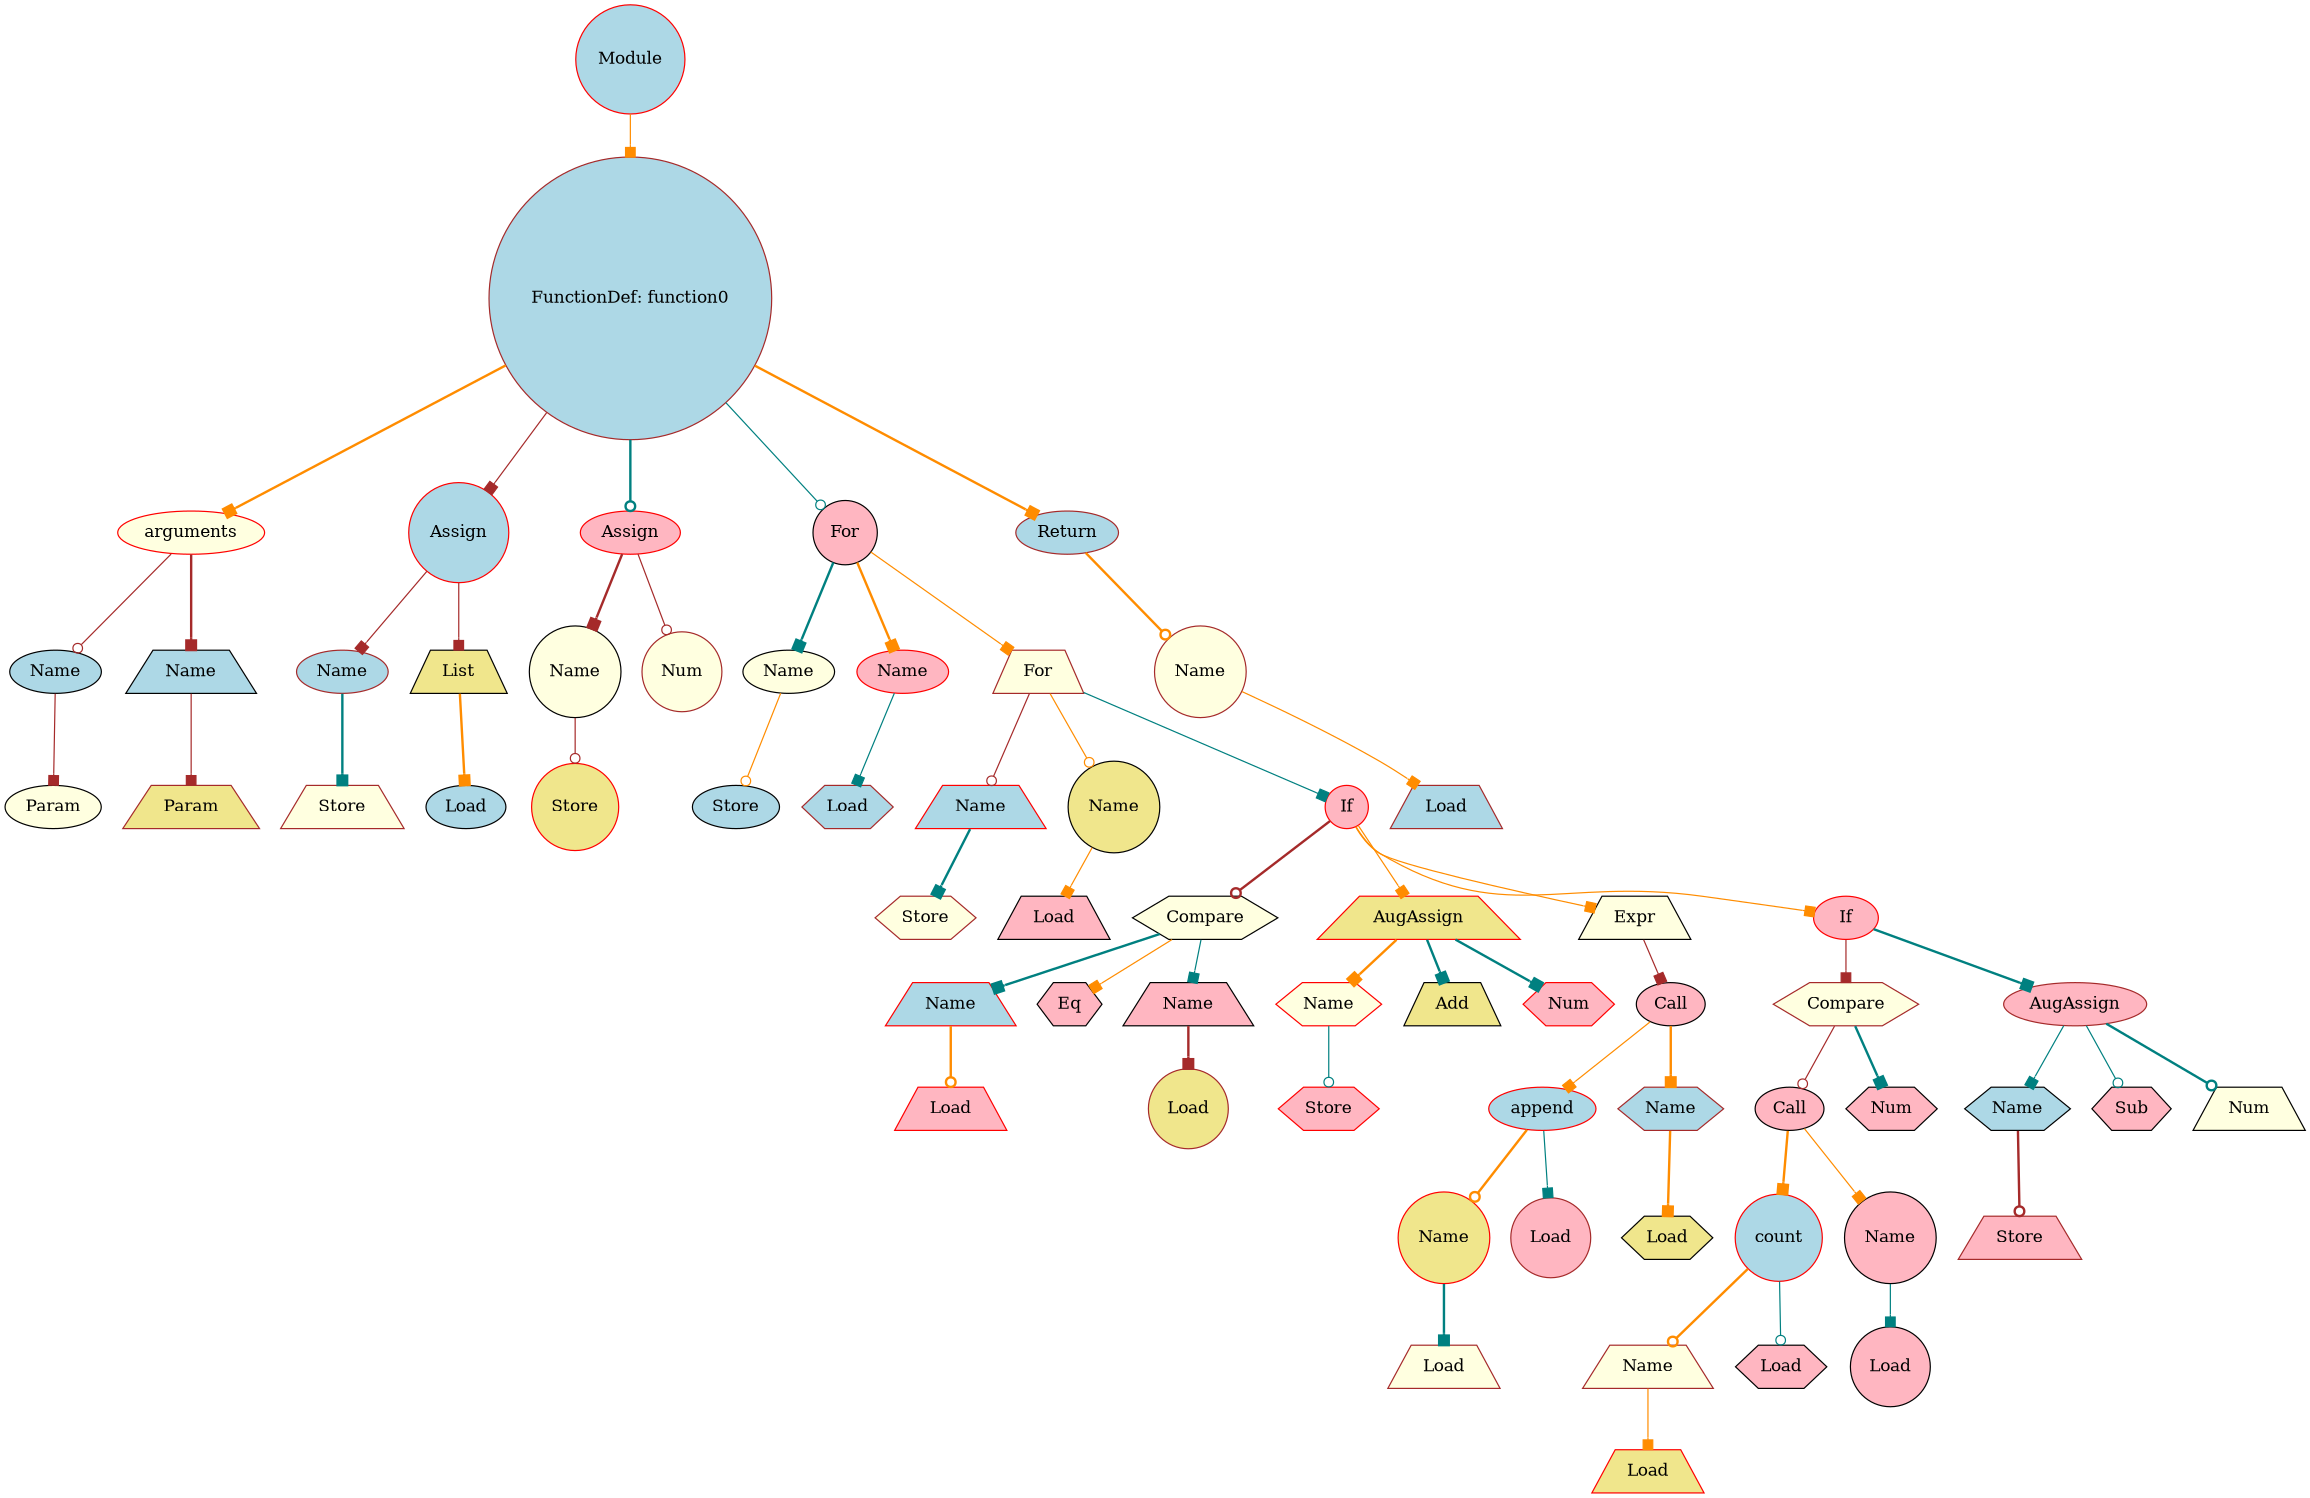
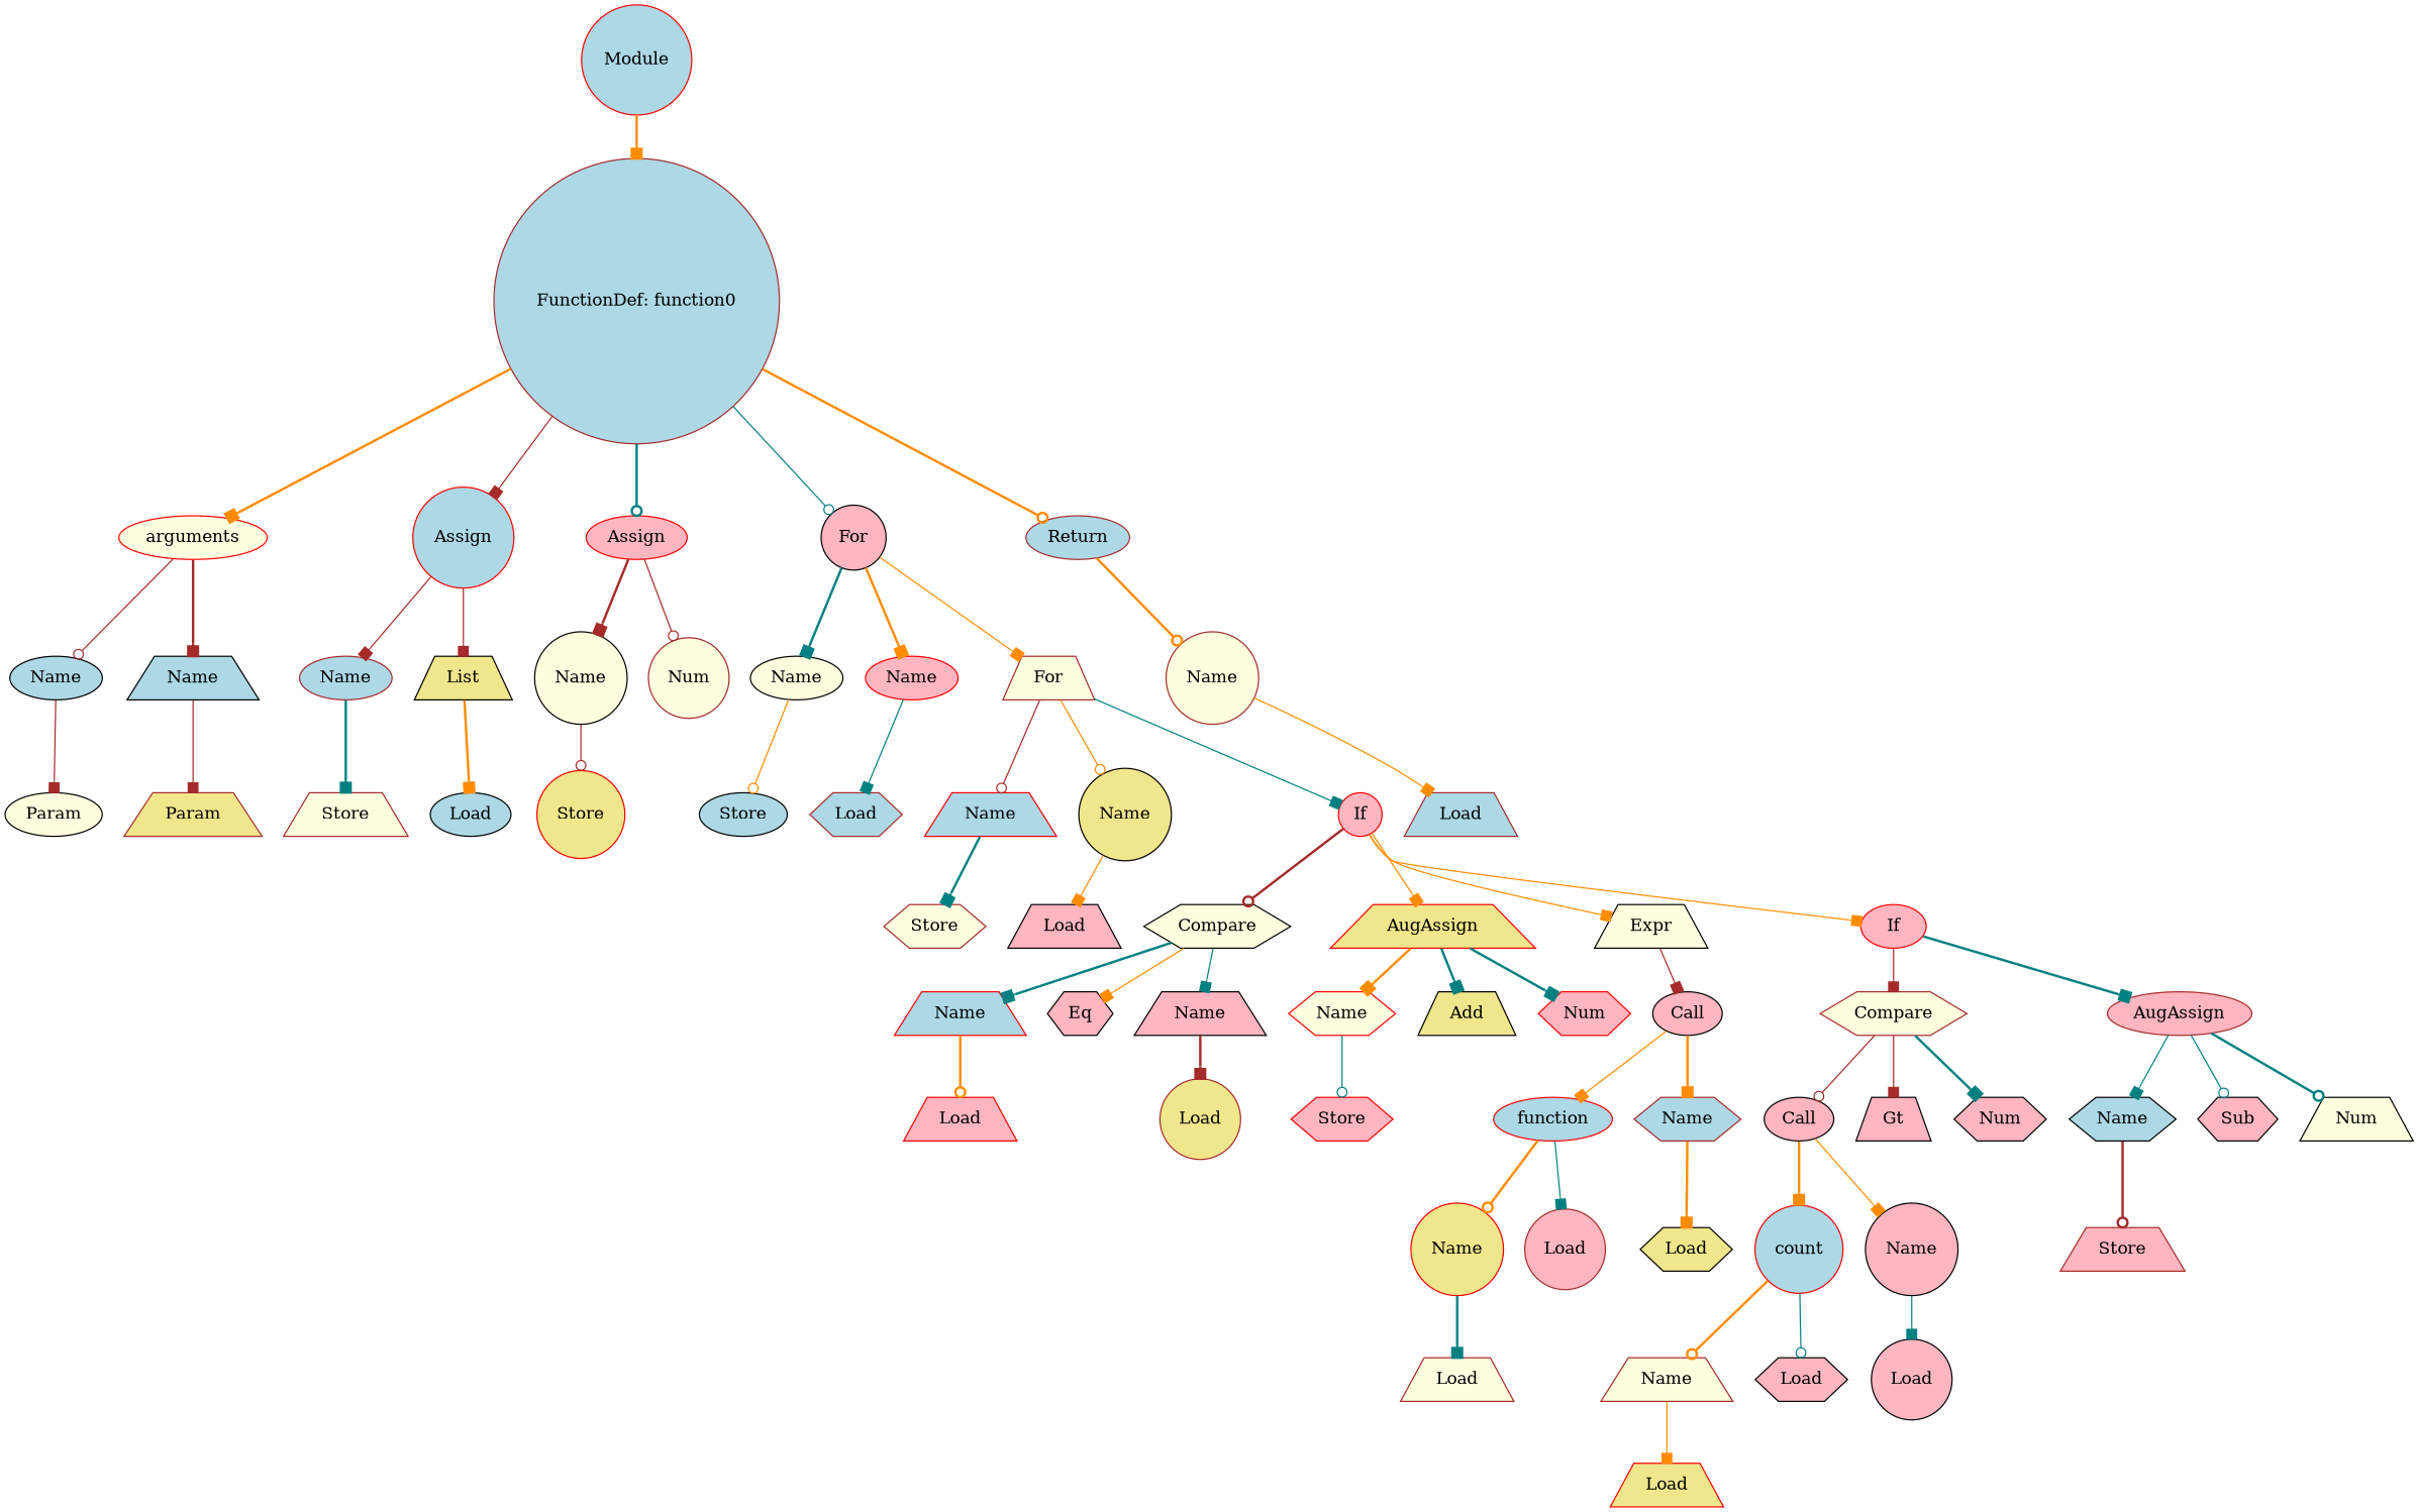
  digraph {
    node [color=black fillcolor=lightpink shape=trapezium style=filled]
    edge [arrowhead=box color=darkorange style=solid]
    n1 [color=red fillcolor=lightblue label=Module shape=circle]
    n2 [color=brown fillcolor=lightblue label="FunctionDef: function0" shape=circle]
    n3 [color=red fillcolor=lightyellow label=arguments shape=ellipse]
    n4 [color=red fillcolor=lightblue label=Assign shape=circle]
    n5 [color=red label=Assign shape=ellipse]
    n6 [label=For shape=circle]
    n7 [color=brown fillcolor=lightblue label=Return shape=ellipse]
    n8 [fillcolor=lightblue label=Name shape=ellipse]
    n9 [fillcolor=lightblue label=Name]
    n10 [color=brown fillcolor=lightblue label=Name shape=ellipse]
    n11 [fillcolor=khaki label=List]
    n12 [fillcolor=lightyellow label=Name shape=circle]
    n13 [color=brown fillcolor=lightyellow label=Num shape=circle]
    n14 [fillcolor=lightyellow label=Name shape=ellipse]
    n15 [color=red label=Name shape=ellipse]
    n16 [color=brown fillcolor=lightyellow label=For]
    n17 [color=brown fillcolor=lightyellow label=Name shape=circle]
    n18 [fillcolor=lightyellow label=Param shape=ellipse]
    n19 [color=brown fillcolor=khaki label=Param]
    n20 [color=brown fillcolor=lightyellow label=Store]
    n21 [fillcolor=lightblue label=Load shape=ellipse]
    n22 [color=red fillcolor=khaki label=Store shape=circle]
    n23 [fillcolor=lightblue label=Store shape=ellipse]
    n24 [color=brown fillcolor=lightblue label=Load shape=hexagon]
    n25 [color=red fillcolor=lightblue label=Name]
    n26 [fillcolor=khaki label=Name shape=circle]
    n27 [color=red label=If shape=circle]
    n28 [color=brown fillcolor=lightblue label=Load]
    n29 [color=brown fillcolor=lightyellow label=Store shape=hexagon]
    n30 [label=Load]
    n31 [fillcolor=lightyellow label=Compare shape=hexagon]
    n32 [color=red fillcolor=khaki label=AugAssign]
    n33 [fillcolor=lightyellow label=Expr]
    n34 [color=red label=If shape=ellipse]
    n35 [color=red fillcolor=lightblue label=Name]
    n36 [label=Eq shape=hexagon]
    n37 [label=Name]
    n38 [color=red fillcolor=lightyellow label=Name shape=hexagon]
    n39 [fillcolor=khaki label=Add]
    n40 [color=red label=Num shape=hexagon]
    n41 [label=Call shape=ellipse]
    n42 [color=brown fillcolor=lightyellow label=Compare shape=hexagon]
    n43 [color=brown label=AugAssign shape=ellipse]
    n44 [color=red label=Load]
    n45 [color=brown fillcolor=khaki label=Load shape=circle]
    n46 [color=red label=Store shape=hexagon]
-   n47 [color=red fillcolor=lightblue label=append shape=ellipse]
+   n47 [color=red fillcolor=lightblue label=function shape=ellipse]
    n48 [color=brown fillcolor=lightblue label=Name shape=hexagon]
    n49 [label=Call shape=ellipse]
+   n50 [label=Gt]
    n51 [label=Num shape=hexagon]
    n52 [fillcolor=lightblue label=Name shape=hexagon]
    n53 [label=Sub shape=hexagon]
    n54 [fillcolor=lightyellow label=Num]
    n55 [color=red fillcolor=khaki label=Name shape=circle]
    n56 [color=brown label=Load shape=circle]
    n57 [fillcolor=khaki label=Load shape=hexagon]
    n58 [color=red fillcolor=lightblue label=count shape=circle]
    n59 [label=Name shape=circle]
    n60 [color=brown label=Store]
    n61 [color=brown fillcolor=lightyellow label=Load]
    n62 [color=brown fillcolor=lightyellow label=Name]
    n63 [label=Load shape=hexagon]
    n64 [label=Load shape=circle]
    n65 [color=red fillcolor=khaki label=Load]
-   n1 -> n2
+   n1 -> n2 [style=bold]
    n2 -> n3 [style=bold]
    n2 -> n4 [color=brown]
    n2 -> n5 [arrowhead=odot color=teal style=bold]
    n2 -> n6 [arrowhead=odot color=teal]
-   n2 -> n7 [style=bold]
+   n2 -> n7 [arrowhead=odot style=bold]
    n3 -> n8 [arrowhead=odot color=brown]
    n3 -> n9 [color=brown style=bold]
    n4 -> n10 [color=brown]
    n4 -> n11 [color=brown]
    n5 -> n12 [color=brown style=bold]
    n5 -> n13 [arrowhead=odot color=brown]
    n6 -> n14 [color=teal style=bold]
    n6 -> n15 [style=bold]
    n6 -> n16
    n7 -> n17 [arrowhead=odot style=bold]
    n8 -> n18 [color=brown]
    n9 -> n19 [color=brown]
    n10 -> n20 [color=teal style=bold]
    n11 -> n21 [style=bold]
    n12 -> n22 [arrowhead=odot color=brown]
    n14 -> n23 [arrowhead=odot]
    n15 -> n24 [color=teal]
    n16 -> n25 [arrowhead=odot color=brown]
    n16 -> n26 [arrowhead=odot]
    n16 -> n27 [color=teal]
    n17 -> n28
    n25 -> n29 [color=teal style=bold]
    n26 -> n30
    n27 -> n31 [arrowhead=odot color=brown style=bold]
    n27 -> n32
    n27 -> n33
    n27 -> n34
    n31 -> n35 [color=teal style=bold]
    n31 -> n36
    n31 -> n37 [color=teal]
    n32 -> n38 [style=bold]
    n32 -> n39 [color=teal style=bold]
    n32 -> n40 [color=teal style=bold]
    n33 -> n41 [color=brown]
    n34 -> n42 [color=brown]
    n34 -> n43 [color=teal style=bold]
    n35 -> n44 [arrowhead=odot style=bold]
    n37 -> n45 [color=brown style=bold]
    n38 -> n46 [arrowhead=odot color=teal]
    n41 -> n47
    n41 -> n48 [style=bold]
    n42 -> n49 [arrowhead=odot color=brown]
+   n42 -> n50 [color=brown]
    n42 -> n51 [color=teal style=bold]
    n43 -> n52 [color=teal]
    n43 -> n53 [arrowhead=odot color=teal]
    n43 -> n54 [arrowhead=odot color=teal style=bold]
    n47 -> n55 [arrowhead=odot style=bold]
    n47 -> n56 [color=teal]
    n48 -> n57 [style=bold]
    n49 -> n58 [style=bold]
    n49 -> n59
    n52 -> n60 [arrowhead=odot color=brown style=bold]
    n55 -> n61 [color=teal style=bold]
    n58 -> n62 [arrowhead=odot style=bold]
    n58 -> n63 [arrowhead=odot color=teal]
    n59 -> n64 [color=teal]
    n62 -> n65
  }
